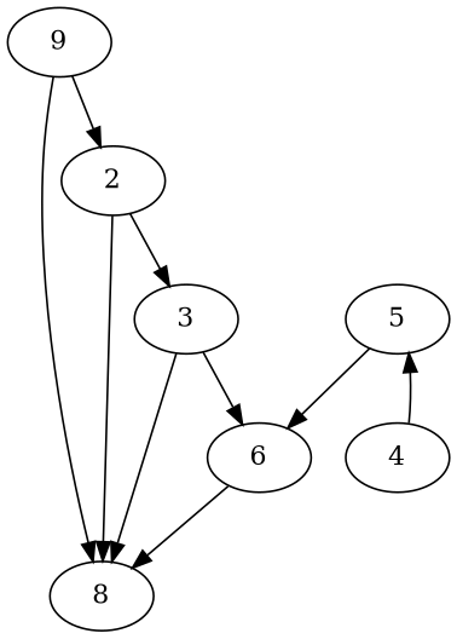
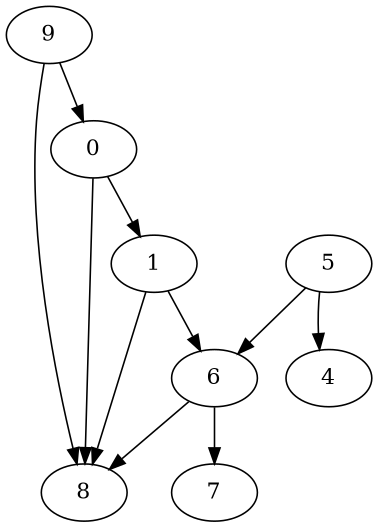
  digraph {
    n1 [label=9]
    8
-   2
-   3
+   2 [label=0]
+   3 [label=1]
    6
    4
    5
+   7
    n1 -> 8
    n1 -> 2
    2 -> 8
    2 -> 3
    3 -> 8
    3 -> 6
    6 -> 8
-   4 -> 5
+   6 -> 7
+   5 -> 4
    5 -> 6
  }
